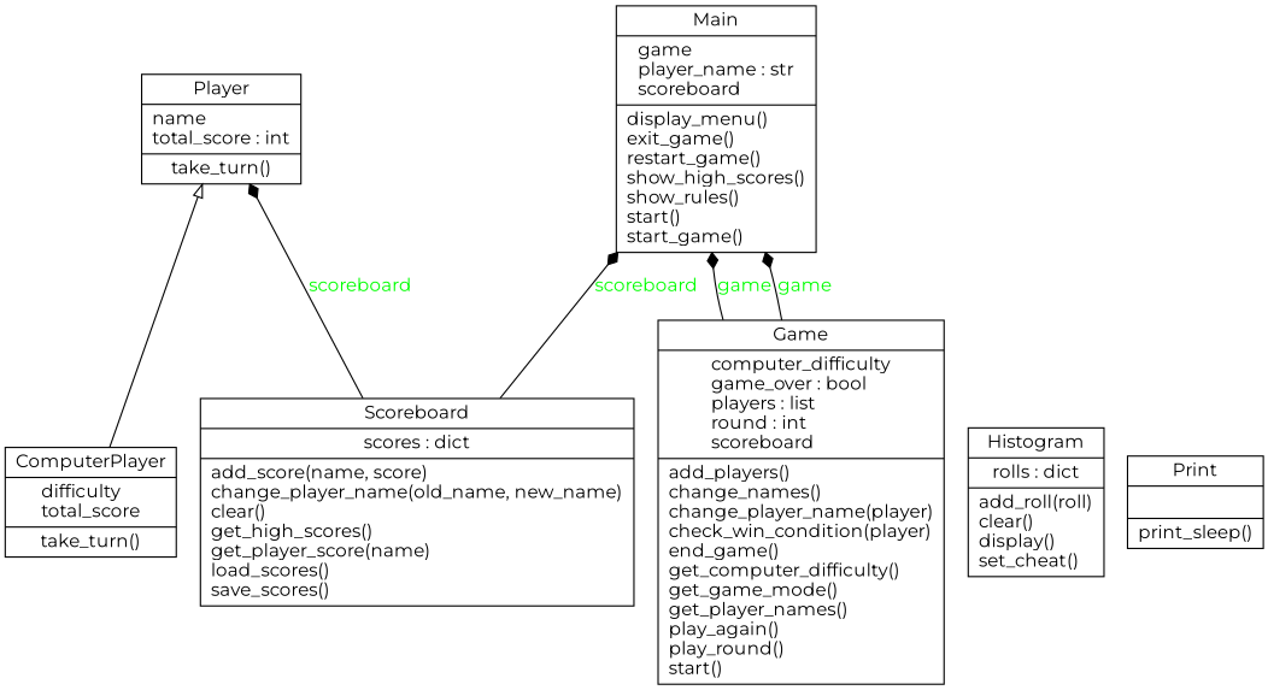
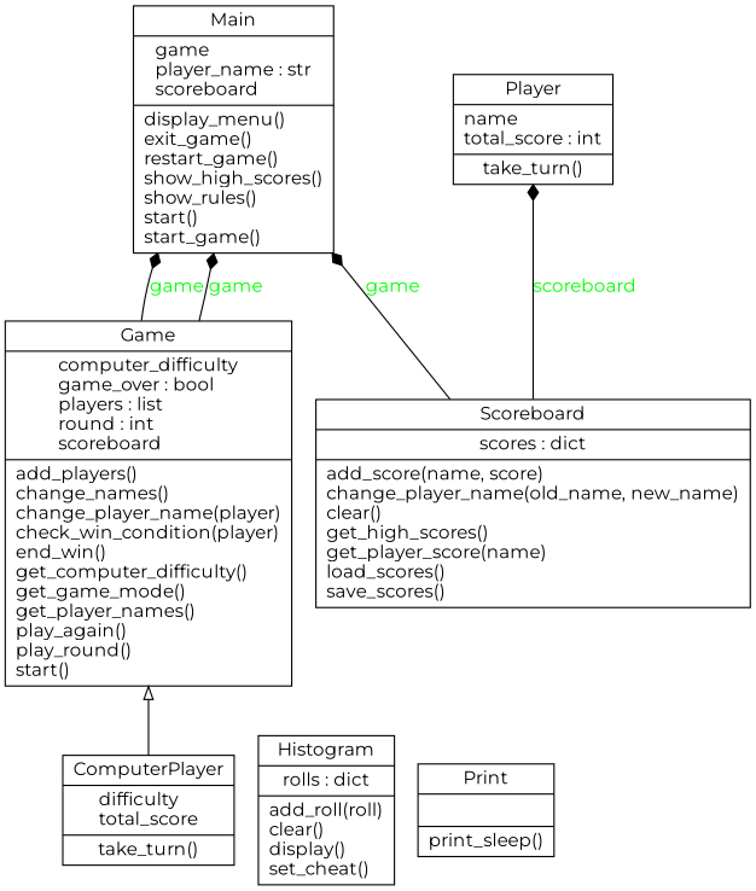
  digraph {
    fontname=Montserrat
    rankdir=BT
    node [color=black fontcolor=black fontname=Montserrat shape=record style=solid]
    edge [arrowhead=diamond arrowtail=none fontname=Montserrat fontcolor=green style=solid]
    n1 [label=<{ComputerPlayer|difficulty<br ALIGN="LEFT"/>total_score<br ALIGN="LEFT"/>|take_turn()<br ALIGN="LEFT"/>}>]
    n2 [label=<{Player|name<br ALIGN="LEFT"/>total_score : int<br ALIGN="LEFT"/>|take_turn()<br ALIGN="LEFT"/>}>]
-   n3 [label=<{Game|computer_difficulty<br ALIGN="LEFT"/>game_over : bool<br ALIGN="LEFT"/>players : list<br ALIGN="LEFT"/>round : int<br ALIGN="LEFT"/>scoreboard<br ALIGN="LEFT"/>|add_players()<br ALIGN="LEFT"/>change_names()<br ALIGN="LEFT"/>change_player_name(player)<br ALIGN="LEFT"/>check_win_condition(player)<br ALIGN="LEFT"/>end_game()<br ALIGN="LEFT"/>get_computer_difficulty()<br ALIGN="LEFT"/>get_game_mode()<br ALIGN="LEFT"/>get_player_names()<br ALIGN="LEFT"/>play_again()<br ALIGN="LEFT"/>play_round()<br ALIGN="LEFT"/>start()<br ALIGN="LEFT"/>}>]
+   n3 [label=<{Game|computer_difficulty<br ALIGN="LEFT"/>game_over : bool<br ALIGN="LEFT"/>players : list<br ALIGN="LEFT"/>round : int<br ALIGN="LEFT"/>scoreboard<br ALIGN="LEFT"/>|add_players()<br ALIGN="LEFT"/>change_names()<br ALIGN="LEFT"/>change_player_name(player)<br ALIGN="LEFT"/>check_win_condition(player)<br ALIGN="LEFT"/>end_win()<br ALIGN="LEFT"/>get_computer_difficulty()<br ALIGN="LEFT"/>get_game_mode()<br ALIGN="LEFT"/>get_player_names()<br ALIGN="LEFT"/>play_again()<br ALIGN="LEFT"/>play_round()<br ALIGN="LEFT"/>start()<br ALIGN="LEFT"/>}>]
    n4 [label=<{Main|game<br ALIGN="LEFT"/>player_name : str<br ALIGN="LEFT"/>scoreboard<br ALIGN="LEFT"/>|display_menu()<br ALIGN="LEFT"/>exit_game()<br ALIGN="LEFT"/>restart_game()<br ALIGN="LEFT"/>show_high_scores()<br ALIGN="LEFT"/>show_rules()<br ALIGN="LEFT"/>start()<br ALIGN="LEFT"/>start_game()<br ALIGN="LEFT"/>}>]
    n5 [label=<{Histogram|rolls : dict<br ALIGN="LEFT"/>|add_roll(roll)<br ALIGN="LEFT"/>clear()<br ALIGN="LEFT"/>display()<br ALIGN="LEFT"/>set_cheat()<br ALIGN="LEFT"/>}>]
    n6 [label=<{Print|<br ALIGN="LEFT"/>|print_sleep()<br ALIGN="LEFT"/>}>]
    n7 [label=<{Scoreboard|scores : dict<br ALIGN="LEFT"/>|add_score(name, score)<br ALIGN="LEFT"/>change_player_name(old_name, new_name)<br ALIGN="LEFT"/>clear()<br ALIGN="LEFT"/>get_high_scores()<br ALIGN="LEFT"/>get_player_score(name)<br ALIGN="LEFT"/>load_scores()<br ALIGN="LEFT"/>save_scores()<br ALIGN="LEFT"/>}>]
-   n1 -> n2 [arrowhead=empty fontcolor="" style=""]
+   n1 -> n3 [arrowhead=empty fontcolor="" style=""]
    n3 -> n4 [label=game]
    n3 -> n4 [label=game]
    n7 -> n2 [label=scoreboard]
-   n7 -> n4 [label=scoreboard]
+   n7 -> n4 [label=game]
  }
